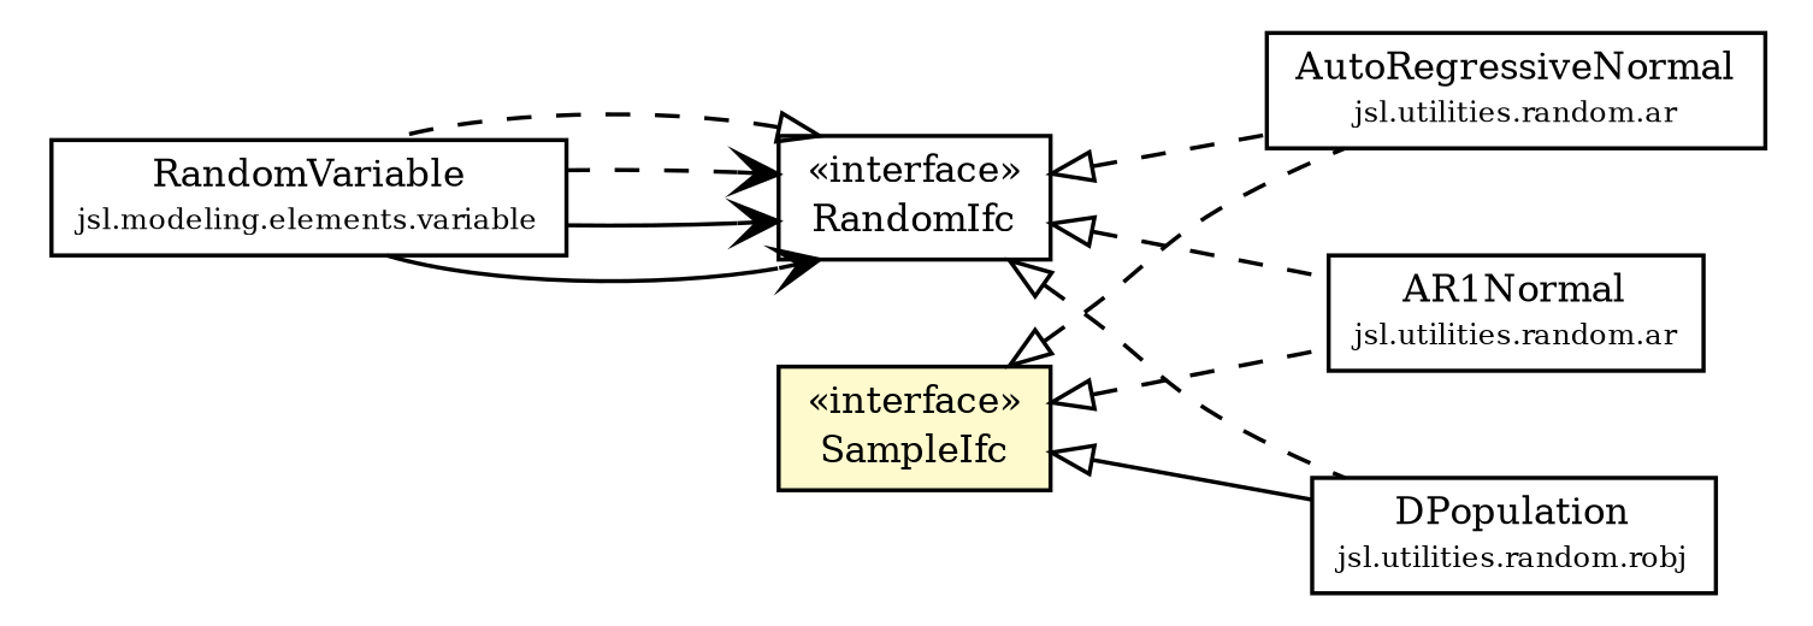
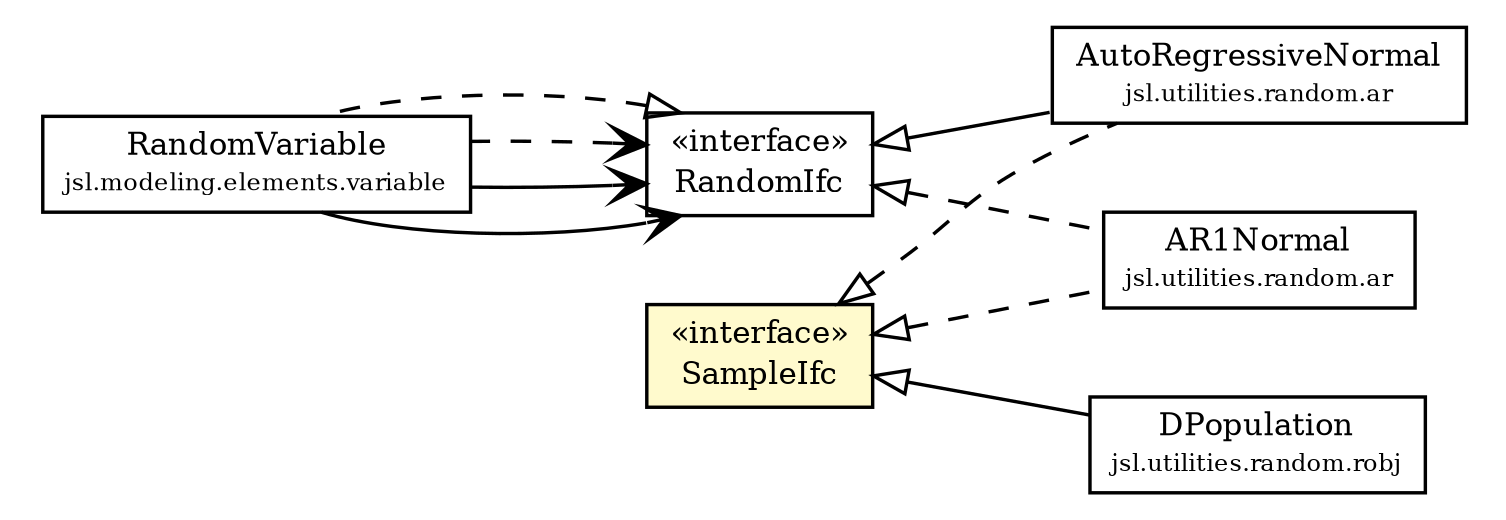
  digraph {
    fontname="DejaVu Serif"
    nodesep=0.25
    rankdir=LR
    ranksep=0.5
    node [fontcolor=black fontname="DejaVu Serif" fontsize=9.0 shape=plaintext]
    edge [fontname="DejaVu Serif" fontsize=10 headport=p labelfontname=Helvetica labelfontsize=10 tailport=p style=dashed arrowtail=empty dir=back]
    n1 [label=<<table title="jsl.modeling.elements.variable.RandomVariable" border="0" cellborder="1" cellspacing="0" cellpadding="2" port="p" href="../../modeling/elements/variable/RandomVariable.html"> 		<tr><td><table border="0" cellspacing="0" cellpadding="1"> <tr><td align="center" balign="center"> RandomVariable </td></tr> <tr><td align="center" balign="center"><font point-size="7.0"> jsl.modeling.elements.variable </font></td></tr> 		</table></td></tr> 		</table>>]
    n2 [label=<<table title="jsl.utilities.random.RandomIfc" border="0" cellborder="1" cellspacing="0" cellpadding="2" port="p" href="./RandomIfc.html"> 		<tr><td><table border="0" cellspacing="0" cellpadding="1"> <tr><td align="center" balign="center"> &#171;interface&#187; </td></tr> <tr><td align="center" balign="center"> RandomIfc </td></tr> 		</table></td></tr> 		</table>>]
    n3 [label=<<table title="jsl.utilities.random.ar.AutoRegressiveNormal" border="0" cellborder="1" cellspacing="0" cellpadding="2" port="p" href="./ar/AutoRegressiveNormal.html"> 		<tr><td><table border="0" cellspacing="0" cellpadding="1"> <tr><td align="center" balign="center"> AutoRegressiveNormal </td></tr> <tr><td align="center" balign="center"><font point-size="7.0"> jsl.utilities.random.ar </font></td></tr> 		</table></td></tr> 		</table>>]
    n4 [label=<<table title="jsl.utilities.random.ar.AR1Normal" border="0" cellborder="1" cellspacing="0" cellpadding="2" port="p" href="./ar/AR1Normal.html"> 		<tr><td><table border="0" cellspacing="0" cellpadding="1"> <tr><td align="center" balign="center"> AR1Normal </td></tr> <tr><td align="center" balign="center"><font point-size="7.0"> jsl.utilities.random.ar </font></td></tr> 		</table></td></tr> 		</table>>]
    n5 [label=<<table title="jsl.utilities.random.robj.DPopulation" border="0" cellborder="1" cellspacing="0" cellpadding="2" port="p" href="./robj/DPopulation.html"> 		<tr><td><table border="0" cellspacing="0" cellpadding="1"> <tr><td align="center" balign="center"> DPopulation </td></tr> <tr><td align="center" balign="center"><font point-size="7.0"> jsl.utilities.random.robj </font></td></tr> 		</table></td></tr> 		</table>>]
    n6 [label=<<table title="jsl.utilities.random.SampleIfc" border="0" cellborder="1" cellspacing="0" cellpadding="2" port="p" bgcolor="lemonChiffon" href="./SampleIfc.html"> 		<tr><td><table border="0" cellspacing="0" cellpadding="1"> <tr><td align="center" balign="center"> &#171;interface&#187; </td></tr> <tr><td align="center" balign="center"> SampleIfc </td></tr> 		</table></td></tr> 		</table>>]
    n1 -> n2 [arrowhead=open color=black fontcolor=black fontsize=10.0 style="" arrowtail="" dir=""]
    n1 -> n2 [arrowhead=open color=black fontcolor=black fontsize=10.0 style="" arrowtail="" dir=""]
    n1 -> n2 [arrowhead=open color=black fontcolor=black fontsize=10.0 arrowtail="" dir=""]
    n2 -> n1
-   n2 -> n3
+   n2 -> n3 [style=solid]
    n2 -> n4
-   n2 -> n5
    n6 -> n3
    n6 -> n4
    n6 -> n5 [style=solid]
  }
